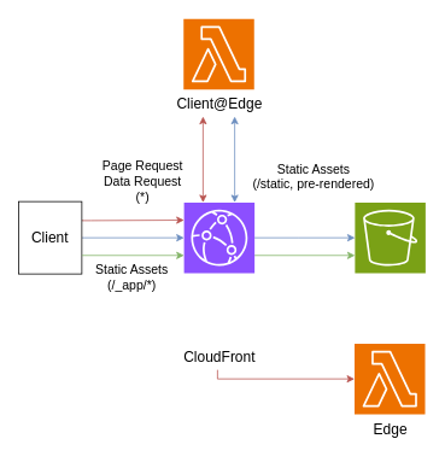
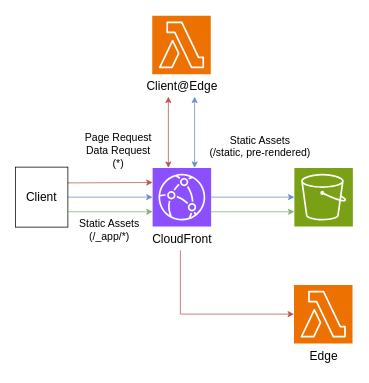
  <mxCell id="0" />
  <mxCell id="1" parent="0" />
  <mxCell id="2" style="edgeStyle=orthogonalEdgeStyle;rounded=0;orthogonalLoop=1;jettySize=auto;html=1;fillColor=#f8cecc;strokeColor=#b85450;entryX=0;entryY=0.25;entryDx=0;entryDy=0;entryPerimeter=0;exitX=1;exitY=0.25;exitDx=0;exitDy=0;" parent="1" edge="1" target="12" source="7"><mxGeometry relative="1" as="geometry"><Array as="points"><mxPoint x="100" y="243" /><mxPoint x="155" y="243" /></Array><mxPoint x="160.5" y="174.98" as="targetPoint" /><mxPoint x="38" y="174.98" as="sourcePoint" /></mxGeometry></mxCell>
  <mxCell id="3" value="Page Request&lt;br style=&quot;font-size: 14px;&quot;&gt;Data Request&lt;br&gt;(*)" style="edgeLabel;html=1;align=center;verticalAlign=middle;resizable=0;points=[];fontSize=14;" parent="2" vertex="1" connectable="0"><mxGeometry x="-0.253" y="-1" relative="1" as="geometry"><mxPoint x="24" y="-44" as="offset" /></mxGeometry></mxCell>
  <mxCell id="4" style="edgeStyle=orthogonalEdgeStyle;rounded=0;orthogonalLoop=1;jettySize=auto;html=1;fillColor=#dae8fc;strokeColor=#6c8ebf;entryX=0;entryY=0.5;entryDx=0;entryDy=0;entryPerimeter=0;exitX=1;exitY=0.5;exitDx=0;exitDy=0;exitPerimeter=0;" parent="1" edge="1" target="8" source="12"><mxGeometry relative="1" as="geometry"><Array as="points"><mxPoint x="330" y="262" /><mxPoint x="330" y="262" /></Array><mxPoint x="37" y="107" as="sourcePoint" /><mxPoint x="161.5" y="107" as="targetPoint" /></mxGeometry></mxCell>
  <mxCell id="5" value="Static Assets&lt;br&gt;(/static, pre-rendered)" style="edgeLabel;html=1;align=center;verticalAlign=middle;resizable=0;points=[];fontSize=14;" parent="4" vertex="1" connectable="0"><mxGeometry x="-0.323" y="-2" relative="1" as="geometry"><mxPoint x="26" y="-71" as="offset" /></mxGeometry></mxCell>
  <mxCell id="6" style="edgeStyle=orthogonalEdgeStyle;rounded=0;orthogonalLoop=1;jettySize=auto;html=1;fillColor=#dae8fc;strokeColor=#6c8ebf;" parent="1" edge="1" target="12" source="7"><mxGeometry relative="1" as="geometry"><mxPoint x="99.5" y="277" as="sourcePoint" /><mxPoint x="202.5" y="277" as="targetPoint" /></mxGeometry></mxCell>
  <mxCell id="7" value="Client" style="whiteSpace=wrap;html=1;fontSize=16;" parent="1" vertex="1"><mxGeometry x="20" y="222" width="70" height="80" as="geometry" /></mxCell>
  <mxCell id="8" value="" style="sketch=0;points=[[0,0,0],[0.25,0,0],[0.5,0,0],[0.75,0,0],[1,0,0],[0,1,0],[0.25,1,0],[0.5,1,0],[0.75,1,0],[1,1,0],[0,0.25,0],[0,0.5,0],[0,0.75,0],[1,0.25,0],[1,0.5,0],[1,0.75,0]];outlineConnect=0;fontColor=#232F3E;fillColor=#7AA116;strokeColor=#ffffff;dashed=0;verticalLabelPosition=bottom;verticalAlign=top;align=center;html=1;fontSize=12;fontStyle=0;aspect=fixed;shape=mxgraph.aws4.resourceIcon;resIcon=mxgraph.aws4.s3;" parent="1" vertex="1"><mxGeometry x="392" y="223" width="78" height="78" as="geometry" /></mxCell>
  <mxCell id="9" style="edgeStyle=orthogonalEdgeStyle;rounded=0;orthogonalLoop=1;jettySize=auto;html=1;fillColor=#f8cecc;strokeColor=#b85450;startArrow=classic;startFill=1;" parent="1" edge="1"><mxGeometry relative="1" as="geometry"><mxPoint x="224" y="223" as="sourcePoint" /><mxPoint x="224" y="128" as="targetPoint" /></mxGeometry></mxCell>
  <mxCell id="10" style="edgeStyle=orthogonalEdgeStyle;rounded=0;orthogonalLoop=1;jettySize=auto;html=1;exitX=1;exitY=0.75;exitDx=0;exitDy=0;exitPerimeter=0;entryX=0;entryY=0.75;entryDx=0;entryDy=0;entryPerimeter=0;fillColor=#d5e8d4;strokeColor=#82b366;" edge="1" parent="1" source="12" target="8"><mxGeometry relative="1" as="geometry" /></mxCell>
  <mxCell id="11" style="edgeStyle=orthogonalEdgeStyle;rounded=0;orthogonalLoop=1;jettySize=auto;html=1;fillColor=#dae8fc;strokeColor=#6c8ebf;startArrow=classic;startFill=1;" edge="1" parent="1"><mxGeometry relative="1" as="geometry"><mxPoint x="259" y="223" as="sourcePoint" /><mxPoint x="259" y="128" as="targetPoint" /></mxGeometry></mxCell>
  <mxCell id="12" value="" style="sketch=0;points=[[0,0,0],[0.25,0,0],[0.5,0,0],[0.75,0,0],[1,0,0],[0,1,0],[0.25,1,0],[0.5,1,0],[0.75,1,0],[1,1,0],[0,0.25,0],[0,0.5,0],[0,0.75,0],[1,0.25,0],[1,0.5,0],[1,0.75,0]];outlineConnect=0;fontColor=#232F3E;fillColor=#8C4FFF;strokeColor=#ffffff;dashed=0;verticalLabelPosition=bottom;verticalAlign=top;align=center;html=1;fontSize=12;fontStyle=0;aspect=fixed;shape=mxgraph.aws4.resourceIcon;resIcon=mxgraph.aws4.cloudfront;" parent="1" vertex="1"><mxGeometry x="203" y="223" width="78" height="78" as="geometry" /></mxCell>
  <mxCell id="13" style="edgeStyle=orthogonalEdgeStyle;rounded=0;orthogonalLoop=1;jettySize=auto;html=1;entryX=0;entryY=0.5;entryDx=0;entryDy=0;entryPerimeter=0;fillColor=#f8cecc;strokeColor=#b85450;" edge="1" parent="1" source="14" target="19"><mxGeometry relative="1" as="geometry"><Array as="points"><mxPoint x="240" y="418" /></Array></mxGeometry></mxCell>
- <mxCell id="14" value="CloudFront" style="text;html=1;align=center;verticalAlign=middle;resizable=0;points=[];autosize=1;strokeColor=none;fillColor=none;fontSize=16;" parent="1" vertex="1"><mxGeometry x="193.5" y="377" width="97" height="31" as="geometry" /></mxCell>
+ <mxCell id="14" value="CloudFront" style="text;html=1;align=center;verticalAlign=middle;resizable=0;points=[];autosize=1;strokeColor=none;fillColor=none;fontSize=16;" parent="1" vertex="1"><mxGeometry x="193.5" y="302" width="97" height="31" as="geometry" /></mxCell>
  <mxCell id="15" value="" style="sketch=0;points=[[0,0,0],[0.25,0,0],[0.5,0,0],[0.75,0,0],[1,0,0],[0,1,0],[0.25,1,0],[0.5,1,0],[0.75,1,0],[1,1,0],[0,0.25,0],[0,0.5,0],[0,0.75,0],[1,0.25,0],[1,0.5,0],[1,0.75,0]];outlineConnect=0;fontColor=#232F3E;fillColor=#ED7100;strokeColor=#ffffff;dashed=0;verticalLabelPosition=bottom;verticalAlign=top;align=center;html=1;fontSize=12;fontStyle=0;aspect=fixed;shape=mxgraph.aws4.resourceIcon;resIcon=mxgraph.aws4.lambda;" parent="1" vertex="1"><mxGeometry x="202.5" y="20" width="78" height="78" as="geometry" /></mxCell>
  <mxCell id="16" value="Client@Edge" style="text;html=1;align=center;verticalAlign=middle;resizable=0;points=[];autosize=1;strokeColor=none;fillColor=none;fontSize=16;" parent="1" vertex="1"><mxGeometry x="177.5" y="97" width="129" height="31" as="geometry" /></mxCell>
  <mxCell id="17" style="edgeStyle=orthogonalEdgeStyle;rounded=0;orthogonalLoop=1;jettySize=auto;html=1;fillColor=#d5e8d4;strokeColor=#82b366;entryX=0;entryY=0.75;entryDx=0;entryDy=0;entryPerimeter=0;exitX=1;exitY=0.75;exitDx=0;exitDy=0;" edge="1" parent="1" source="7" target="12"><mxGeometry relative="1" as="geometry"><Array as="points"><mxPoint x="203" y="282" /></Array><mxPoint x="37" y="48" as="sourcePoint" /><mxPoint x="161.5" y="48" as="targetPoint" /></mxGeometry></mxCell>
  <mxCell id="18" value="Static Assets&lt;br&gt;(/_app/*)" style="edgeLabel;html=1;align=center;verticalAlign=middle;resizable=0;points=[];fontSize=14;" vertex="1" connectable="0" parent="17"><mxGeometry x="-0.323" y="-2" relative="1" as="geometry"><mxPoint x="16" y="21" as="offset" /></mxGeometry></mxCell>
  <mxCell id="19" value="" style="sketch=0;points=[[0,0,0],[0.25,0,0],[0.5,0,0],[0.75,0,0],[1,0,0],[0,1,0],[0.25,1,0],[0.5,1,0],[0.75,1,0],[1,1,0],[0,0.25,0],[0,0.5,0],[0,0.75,0],[1,0.25,0],[1,0.5,0],[1,0.75,0]];outlineConnect=0;fontColor=#232F3E;fillColor=#ED7100;strokeColor=#ffffff;dashed=0;verticalLabelPosition=bottom;verticalAlign=top;align=center;html=1;fontSize=12;fontStyle=0;aspect=fixed;shape=mxgraph.aws4.resourceIcon;resIcon=mxgraph.aws4.lambda;" vertex="1" parent="1"><mxGeometry x="391.5" y="379" width="78" height="78" as="geometry" /></mxCell>
  <mxCell id="20" value="Edge" style="text;html=1;align=center;verticalAlign=middle;resizable=0;points=[];autosize=1;strokeColor=none;fillColor=none;fontSize=16;" vertex="1" parent="1"><mxGeometry x="392.5" y="457" width="76" height="31" as="geometry" /></mxCell>
